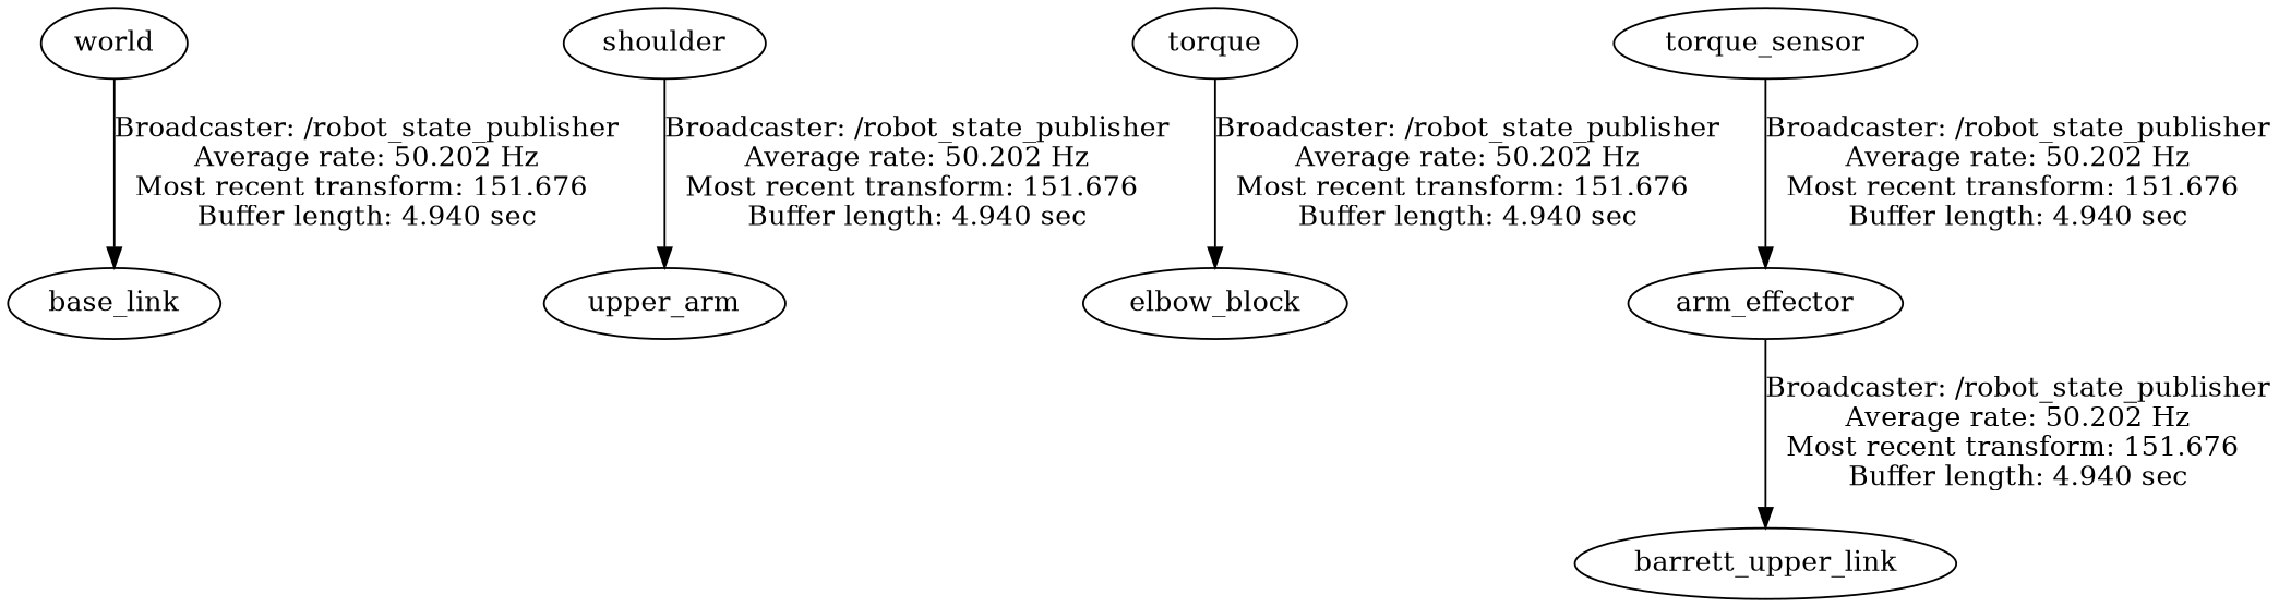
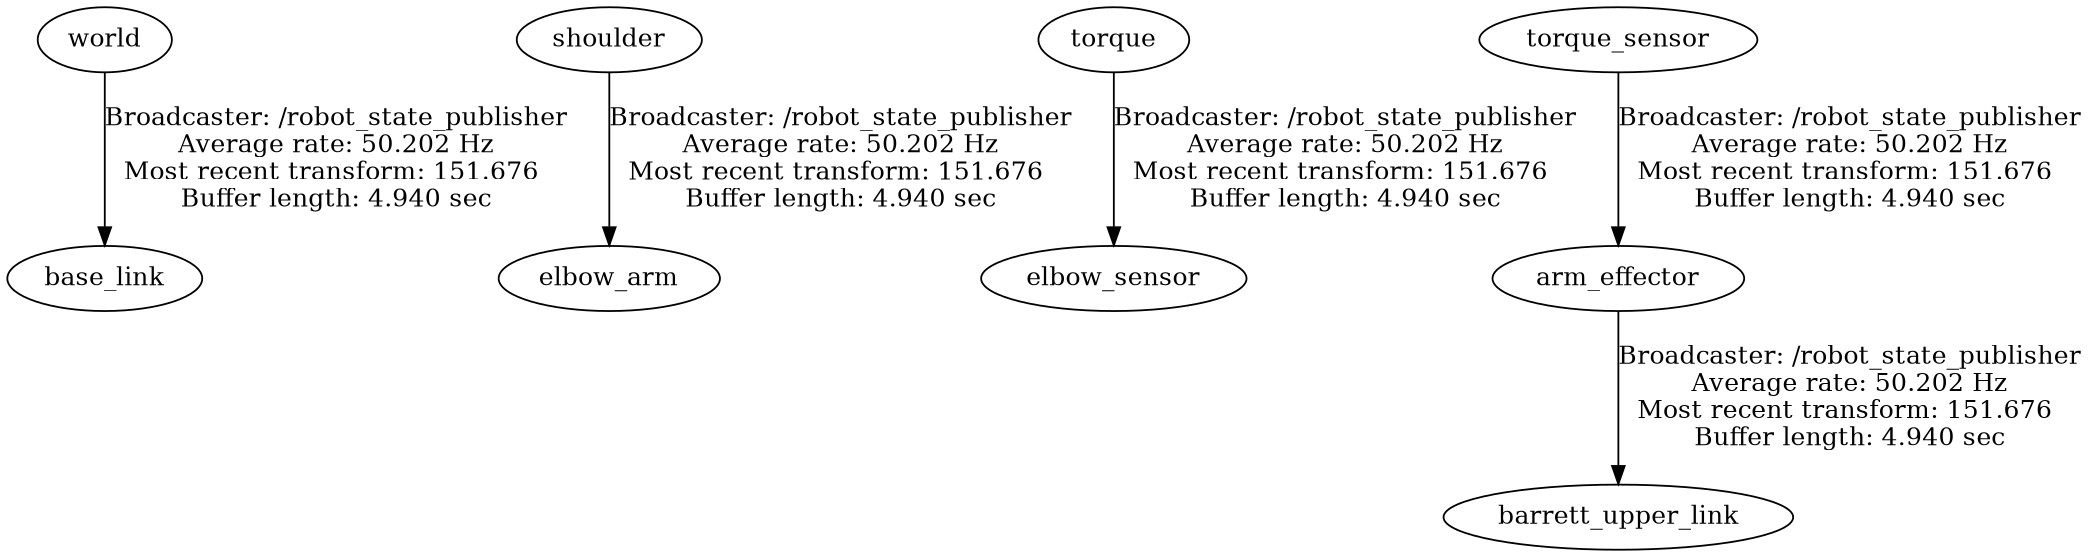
  digraph {
    world
    base_link
    shoulder
-   upper_arm
+   upper_arm [label=elbow_arm]
    n5 [label=torque]
-   elbow_block
+   elbow_block [label=elbow_sensor]
    n7 [label=arm_effector]
    n8 [label=barrett_upper_link]
    torque_sensor
    world -> base_link [label="Broadcaster: /robot_state_publisher\nAverage rate: 50.202 Hz\nMost recent transform: 151.676 \nBuffer length: 4.940 sec\n"]
    shoulder -> upper_arm [label="Broadcaster: /robot_state_publisher\nAverage rate: 50.202 Hz\nMost recent transform: 151.676 \nBuffer length: 4.940 sec\n"]
    n5 -> elbow_block [label="Broadcaster: /robot_state_publisher\nAverage rate: 50.202 Hz\nMost recent transform: 151.676 \nBuffer length: 4.940 sec\n"]
    n7 -> n8 [label="Broadcaster: /robot_state_publisher\nAverage rate: 50.202 Hz\nMost recent transform: 151.676 \nBuffer length: 4.940 sec\n"]
    torque_sensor -> n7 [label="Broadcaster: /robot_state_publisher\nAverage rate: 50.202 Hz\nMost recent transform: 151.676 \nBuffer length: 4.940 sec\n"]
  }
